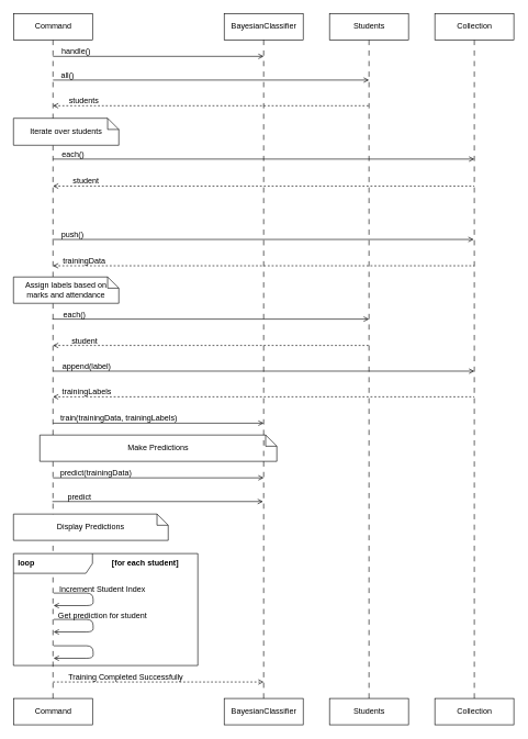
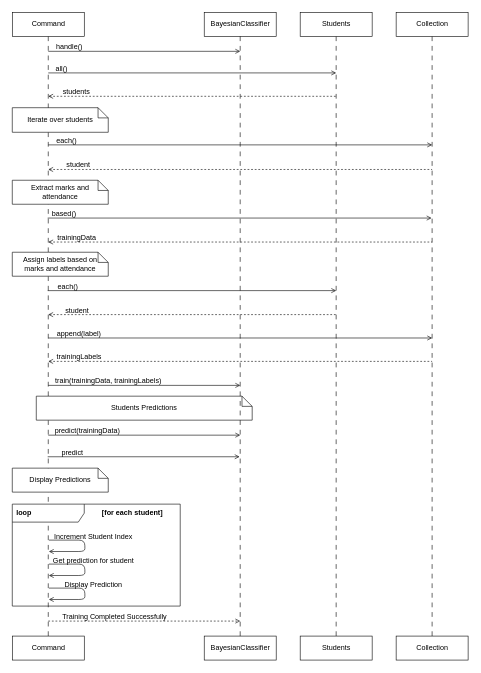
  <mxCell id="0" />
  <mxCell id="1" parent="0" />
  <mxCell id="2" style="edgeStyle=none;html=1;entryX=0.5;entryY=0;entryDx=0;entryDy=0;endArrow=none;endFill=0;dashed=1;dashPattern=8 8;" edge="1" parent="1" source="3" target="9"><mxGeometry relative="1" as="geometry" /></mxCell>
  <mxCell id="3" value="Command" style="html=1;" vertex="1" parent="1"><mxGeometry x="20" y="20" width="120" height="40" as="geometry" /></mxCell>
  <mxCell id="4" value="BayesianClassifier" style="html=1;" vertex="1" parent="1"><mxGeometry x="340" y="20" width="120" height="40" as="geometry" /></mxCell>
  <mxCell id="5" style="edgeStyle=none;html=1;entryX=0.5;entryY=0;entryDx=0;entryDy=0;dashed=1;dashPattern=8 8;endArrow=none;endFill=0;" edge="1" parent="1" source="6" target="11"><mxGeometry relative="1" as="geometry" /></mxCell>
  <mxCell id="6" value="Students" style="html=1;" vertex="1" parent="1"><mxGeometry x="500" y="20" width="120" height="40" as="geometry" /></mxCell>
  <mxCell id="7" style="edgeStyle=none;html=1;entryX=0.5;entryY=0;entryDx=0;entryDy=0;dashed=1;dashPattern=8 8;endArrow=none;endFill=0;" edge="1" parent="1" source="8" target="12"><mxGeometry relative="1" as="geometry" /></mxCell>
  <mxCell id="8" value="Collection" style="html=1;" vertex="1" parent="1"><mxGeometry x="660" y="20" width="120" height="40" as="geometry" /></mxCell>
  <mxCell id="9" value="Command" style="html=1;" vertex="1" parent="1"><mxGeometry x="20" y="1060" width="120" height="40" as="geometry" /></mxCell>
  <mxCell id="10" value="BayesianClassifier" style="html=1;" vertex="1" parent="1"><mxGeometry x="340" y="1060" width="120" height="40" as="geometry" /></mxCell>
  <mxCell id="11" value="Students" style="html=1;" vertex="1" parent="1"><mxGeometry x="500" y="1060" width="120" height="40" as="geometry" /></mxCell>
  <mxCell id="12" value="Collection" style="html=1;" vertex="1" parent="1"><mxGeometry x="660" y="1060" width="120" height="40" as="geometry" /></mxCell>
  <mxCell id="13" value="Iterate over students" style="shape=note2;boundedLbl=1;whiteSpace=wrap;html=1;size=17;verticalAlign=middle;align=center;horizontal=1;labelPosition=center;verticalLabelPosition=middle;spacing=2;" vertex="1" parent="1"><mxGeometry x="20" y="179" width="160" height="41" as="geometry" /></mxCell>
  <mxCell id="14" value="" style="group" vertex="1" connectable="0" parent="1"><mxGeometry x="80" y="99" width="480" height="30" as="geometry" /></mxCell>
  <mxCell id="15" style="edgeStyle=none;html=1;endArrow=open;endFill=0;startArrow=none;startFill=0;" edge="1" parent="14"><mxGeometry relative="1" as="geometry"><mxPoint y="22" as="sourcePoint" /><mxPoint x="480" y="22" as="targetPoint" /></mxGeometry></mxCell>
  <mxCell id="16" value="all()" style="text;html=1;align=center;verticalAlign=middle;resizable=0;points=[];autosize=1;strokeColor=none;fillColor=none;" vertex="1" parent="14"><mxGeometry x="2" width="40" height="30" as="geometry" /></mxCell>
  <mxCell id="17" value="" style="group;align=right;" vertex="1" connectable="0" parent="1"><mxGeometry x="80" y="219" width="640" height="30" as="geometry" /></mxCell>
  <mxCell id="18" style="edgeStyle=none;html=1;endArrow=open;endFill=0;startArrow=none;startFill=0;" edge="1" parent="17"><mxGeometry relative="1" as="geometry"><mxPoint y="22" as="sourcePoint" /><mxPoint x="640" y="22" as="targetPoint" /></mxGeometry></mxCell>
  <mxCell id="19" value="each()" style="text;html=1;align=right;verticalAlign=middle;resizable=0;points=[];autosize=1;strokeColor=none;fillColor=none;" vertex="1" parent="17"><mxGeometry x="-10.667" width="60" height="30" as="geometry" /></mxCell>
  <mxCell id="20" value="" style="group" vertex="1" connectable="0" parent="1"><mxGeometry x="80" y="62" width="320" height="30" as="geometry" /></mxCell>
  <mxCell id="21" style="edgeStyle=none;html=1;endArrow=open;endFill=0;startArrow=none;startFill=0;" edge="1" parent="20"><mxGeometry relative="1" as="geometry"><mxPoint y="23" as="sourcePoint" /><mxPoint x="320" y="23" as="targetPoint" /></mxGeometry></mxCell>
  <mxCell id="22" value="handle()" style="text;html=1;align=center;verticalAlign=middle;resizable=0;points=[];autosize=1;strokeColor=none;fillColor=none;" vertex="1" parent="20"><mxGeometry width="70" height="30" as="geometry" /></mxCell>
  <mxCell id="23" value="" style="group" vertex="1" connectable="0" parent="1"><mxGeometry x="80" y="138" width="480" height="30" as="geometry" /></mxCell>
  <mxCell id="24" style="edgeStyle=none;html=1;endArrow=none;endFill=0;startArrow=open;startFill=0;dashed=1;" edge="1" parent="23"><mxGeometry relative="1" as="geometry"><mxPoint y="22" as="sourcePoint" /><mxPoint x="480" y="22" as="targetPoint" /></mxGeometry></mxCell>
  <mxCell id="25" value="students" style="text;html=1;align=right;verticalAlign=middle;resizable=0;points=[];autosize=1;strokeColor=none;fillColor=none;" vertex="1" parent="23"><mxGeometry x="1" width="70" height="30" as="geometry" /></mxCell>
  <mxCell id="26" value="" style="group" vertex="1" connectable="0" parent="1"><mxGeometry x="80" y="260" width="640" height="30" as="geometry" /></mxCell>
  <mxCell id="27" style="edgeStyle=none;html=1;endArrow=none;endFill=0;startArrow=open;startFill=0;dashed=1;" edge="1" parent="26"><mxGeometry relative="1" as="geometry"><mxPoint y="22" as="sourcePoint" /><mxPoint x="640" y="22" as="targetPoint" /></mxGeometry></mxCell>
  <mxCell id="28" value="student" style="text;html=1;align=right;verticalAlign=middle;resizable=0;points=[];autosize=1;strokeColor=none;fillColor=none;" vertex="1" parent="26"><mxGeometry x="11.333" width="60" height="30" as="geometry" /></mxCell>
+ <mxCell id="29" value="Extract marks and attendance" style="shape=note2;boundedLbl=1;whiteSpace=wrap;html=1;size=17;verticalAlign=middle;align=center;horizontal=1;labelPosition=center;verticalLabelPosition=middle;spacing=2;" vertex="1" parent="1"><mxGeometry x="20" y="300" width="160" height="40" as="geometry" /></mxCell>
  <mxCell id="30" value="" style="group" vertex="1" connectable="0" parent="1"><mxGeometry x="79" y="341" width="640" height="30" as="geometry" /></mxCell>
  <mxCell id="31" style="edgeStyle=none;html=1;endArrow=open;endFill=0;startArrow=none;startFill=0;" edge="1" parent="30"><mxGeometry relative="1" as="geometry"><mxPoint y="22" as="sourcePoint" /><mxPoint x="640" y="22" as="targetPoint" /></mxGeometry></mxCell>
- <mxCell id="32" value="push()" style="text;html=1;align=right;verticalAlign=middle;resizable=0;points=[];autosize=1;strokeColor=none;fillColor=none;" vertex="1" parent="30"><mxGeometry x="-10.667" width="60" height="30" as="geometry" /></mxCell>
+ <mxCell id="32" value="based()" style="text;html=1;align=right;verticalAlign=middle;resizable=0;points=[];autosize=1;strokeColor=none;fillColor=none;" vertex="1" parent="30"><mxGeometry x="-10.667" width="60" height="30" as="geometry" /></mxCell>
  <mxCell id="33" value="" style="group" vertex="1" connectable="0" parent="1"><mxGeometry x="80" y="381" width="640" height="30" as="geometry" /></mxCell>
  <mxCell id="34" style="edgeStyle=none;html=1;endArrow=none;endFill=0;startArrow=open;startFill=0;dashed=1;" edge="1" parent="33"><mxGeometry relative="1" as="geometry"><mxPoint y="22" as="sourcePoint" /><mxPoint x="640" y="22" as="targetPoint" /></mxGeometry></mxCell>
  <mxCell id="35" value="trainingData" style="text;html=1;align=right;verticalAlign=middle;resizable=0;points=[];autosize=1;strokeColor=none;fillColor=none;" vertex="1" parent="33"><mxGeometry x="-8.667" width="90" height="30" as="geometry" /></mxCell>
  <mxCell id="36" value="Assign labels based on marks and attendance" style="shape=note2;boundedLbl=1;whiteSpace=wrap;html=1;size=17;verticalAlign=middle;align=center;horizontal=1;labelPosition=center;verticalLabelPosition=middle;spacing=2;" vertex="1" parent="1"><mxGeometry x="20" y="420" width="160" height="40" as="geometry" /></mxCell>
  <mxCell id="37" value="" style="group;align=right;" vertex="1" connectable="0" parent="1"><mxGeometry x="79" y="462" width="481" height="30" as="geometry" /></mxCell>
  <mxCell id="38" style="edgeStyle=none;html=1;endArrow=open;endFill=0;startArrow=none;startFill=0;" edge="1" parent="37"><mxGeometry relative="1" as="geometry"><mxPoint y="22" as="sourcePoint" /><mxPoint x="481" y="22" as="targetPoint" /></mxGeometry></mxCell>
  <mxCell id="39" value="each()" style="text;html=1;align=right;verticalAlign=middle;resizable=0;points=[];autosize=1;strokeColor=none;fillColor=none;" vertex="1" parent="37"><mxGeometry x="-8.017" width="60" height="30" as="geometry" /></mxCell>
  <mxCell id="40" value="" style="group" vertex="1" connectable="0" parent="1"><mxGeometry x="80" y="502" width="480" height="30" as="geometry" /></mxCell>
  <mxCell id="41" style="edgeStyle=none;html=1;endArrow=none;endFill=0;startArrow=open;startFill=0;dashed=1;" edge="1" parent="40"><mxGeometry relative="1" as="geometry"><mxPoint y="22" as="sourcePoint" /><mxPoint x="480" y="22" as="targetPoint" /></mxGeometry></mxCell>
  <mxCell id="42" value="student" style="text;html=1;align=right;verticalAlign=middle;resizable=0;points=[];autosize=1;strokeColor=none;fillColor=none;" vertex="1" parent="40"><mxGeometry x="8.5" width="60" height="30" as="geometry" /></mxCell>
  <mxCell id="43" value="" style="group" vertex="1" connectable="0" parent="1"><mxGeometry x="80" y="541" width="640" height="30" as="geometry" /></mxCell>
  <mxCell id="44" style="edgeStyle=none;html=1;endArrow=open;endFill=0;startArrow=none;startFill=0;" edge="1" parent="43"><mxGeometry relative="1" as="geometry"><mxPoint y="22" as="sourcePoint" /><mxPoint x="640" y="22" as="targetPoint" /></mxGeometry></mxCell>
  <mxCell id="45" value="append(label)" style="text;html=1;align=center;verticalAlign=middle;resizable=0;points=[];autosize=1;strokeColor=none;fillColor=none;" vertex="1" parent="43"><mxGeometry x="1.333" width="100" height="30" as="geometry" /></mxCell>
  <mxCell id="46" value="" style="group" vertex="1" connectable="0" parent="1"><mxGeometry x="70.333" y="580" width="649.667" height="30" as="geometry" /></mxCell>
  <mxCell id="47" style="edgeStyle=none;html=1;endArrow=none;endFill=0;startArrow=open;startFill=0;dashed=1;" edge="1" parent="46"><mxGeometry relative="1" as="geometry"><mxPoint x="9.667" y="22" as="sourcePoint" /><mxPoint x="649.667" y="22" as="targetPoint" /></mxGeometry></mxCell>
  <mxCell id="48" value="trainingLabels" style="text;html=1;align=right;verticalAlign=middle;resizable=0;points=[];autosize=1;strokeColor=none;fillColor=none;" vertex="1" parent="46"><mxGeometry width="100" height="30" as="geometry" /></mxCell>
  <mxCell id="49" value="" style="group" vertex="1" connectable="0" parent="1"><mxGeometry x="79.667" y="620" width="320.333" height="30" as="geometry" /></mxCell>
  <mxCell id="50" style="edgeStyle=none;html=1;endArrow=open;endFill=0;startArrow=none;startFill=0;" edge="1" parent="49"><mxGeometry relative="1" as="geometry"><mxPoint x="0.333" y="22" as="sourcePoint" /><mxPoint x="320.333" y="22" as="targetPoint" /></mxGeometry></mxCell>
  <mxCell id="51" value="train(trainingData, trainingLabels)" style="text;html=1;align=center;verticalAlign=middle;resizable=0;points=[];autosize=1;strokeColor=none;fillColor=none;" vertex="1" parent="49"><mxGeometry width="200" height="30" as="geometry" /></mxCell>
- <mxCell id="52" value="Make Predictions" style="shape=note2;boundedLbl=1;whiteSpace=wrap;html=1;size=17;verticalAlign=middle;align=center;horizontal=1;labelPosition=center;verticalLabelPosition=middle;spacing=2;" vertex="1" parent="1"><mxGeometry x="60" y="660" width="360" height="40" as="geometry" /></mxCell>
+ <mxCell id="52" value="Students Predictions" style="shape=note2;boundedLbl=1;whiteSpace=wrap;html=1;size=17;verticalAlign=middle;align=center;horizontal=1;labelPosition=center;verticalLabelPosition=middle;spacing=2;" vertex="1" parent="1"><mxGeometry x="60" y="660" width="360" height="40" as="geometry" /></mxCell>
  <mxCell id="53" value="" style="group" vertex="1" connectable="0" parent="1"><mxGeometry x="79.667" y="703" width="320.333" height="30" as="geometry" /></mxCell>
  <mxCell id="54" style="edgeStyle=none;html=1;endArrow=open;endFill=0;startArrow=none;startFill=0;" edge="1" parent="53"><mxGeometry relative="1" as="geometry"><mxPoint x="0.333" y="22" as="sourcePoint" /><mxPoint x="320.333" y="22" as="targetPoint" /></mxGeometry></mxCell>
  <mxCell id="55" value="predict(trainingData)" style="text;html=1;align=center;verticalAlign=middle;resizable=0;points=[];autosize=1;strokeColor=none;fillColor=none;" vertex="1" parent="53"><mxGeometry width="130" height="30" as="geometry" /></mxCell>
  <mxCell id="56" value="" style="group" vertex="1" connectable="0" parent="1"><mxGeometry x="79" y="739" width="320" height="30" as="geometry" /></mxCell>
  <mxCell id="57" style="edgeStyle=none;html=1;endArrow=open;endFill=0;startArrow=none;startFill=0;" edge="1" parent="56"><mxGeometry relative="1" as="geometry"><mxPoint y="22" as="sourcePoint" /><mxPoint x="320" y="22" as="targetPoint" /></mxGeometry></mxCell>
  <mxCell id="58" value="predict" style="text;html=1;align=center;verticalAlign=middle;resizable=0;points=[];autosize=1;strokeColor=none;fillColor=none;" vertex="1" parent="56"><mxGeometry x="0.667" width="80" height="30" as="geometry" /></mxCell>
- <mxCell id="59" value="Display Predictions" style="shape=note2;boundedLbl=1;whiteSpace=wrap;html=1;size=17;verticalAlign=middle;align=center;horizontal=1;labelPosition=center;verticalLabelPosition=middle;spacing=2;" vertex="1" parent="1"><mxGeometry x="20" y="780" width="235" height="40" as="geometry" /></mxCell>
+ <mxCell id="59" value="Display Predictions" style="shape=note2;boundedLbl=1;whiteSpace=wrap;html=1;size=17;verticalAlign=middle;align=center;horizontal=1;labelPosition=center;verticalLabelPosition=middle;spacing=2;" vertex="1" parent="1"><mxGeometry x="20" y="780" width="160" height="40" as="geometry" /></mxCell>
  <mxCell id="60" value="&lt;b&gt;loop&lt;/b&gt;" style="shape=umlFrame;whiteSpace=wrap;html=1;width=120;height=30;boundedLbl=1;verticalAlign=middle;align=left;spacingLeft=5;" vertex="1" parent="1"><mxGeometry x="20" y="840" width="280" height="170" as="geometry" /></mxCell>
  <mxCell id="61" value="&lt;b&gt;[for each student]&lt;/b&gt;" style="text;html=1;align=center;verticalAlign=middle;resizable=0;points=[];autosize=1;strokeColor=none;fillColor=none;" vertex="1" parent="1"><mxGeometry x="160" y="840" width="120" height="30" as="geometry" /></mxCell>
  <mxCell id="62" value="" style="group" vertex="1" connectable="0" parent="1"><mxGeometry x="79.997" y="880" width="150" height="39" as="geometry" /></mxCell>
  <mxCell id="63" style="edgeStyle=none;html=1;entryX=0.5;entryY=0;entryDx=0;entryDy=0;dashed=1;dashPattern=8 8;endArrow=none;endFill=0;" edge="1" parent="62" source="4" target="10"><mxGeometry relative="1" as="geometry" /></mxCell>
  <mxCell id="64" style="edgeStyle=orthogonalEdgeStyle;html=1;endArrow=open;endFill=0;startArrow=none;startFill=0;" edge="1" parent="62"><mxGeometry relative="1" as="geometry"><mxPoint x="1.003" y="20" as="sourcePoint" /><mxPoint x="1.003" y="39" as="targetPoint" /><Array as="points"><mxPoint x="61.003" y="20" /><mxPoint x="61.003" y="39" /></Array></mxGeometry></mxCell>
  <mxCell id="65" value="Increment Student Index" style="text;html=1;align=center;verticalAlign=middle;resizable=0;points=[];autosize=1;strokeColor=none;fillColor=none;" vertex="1" parent="62"><mxGeometry width="150" height="30" as="geometry" /></mxCell>
  <mxCell id="66" value="" style="group" vertex="1" connectable="0" parent="1"><mxGeometry x="79.997" y="920" width="155" height="39" as="geometry" /></mxCell>
  <mxCell id="67" style="edgeStyle=none;html=1;entryX=0.5;entryY=0;entryDx=0;entryDy=0;dashed=1;dashPattern=8 8;endArrow=none;endFill=0;" edge="1" parent="66"><mxGeometry relative="1" as="geometry" /></mxCell>
  <mxCell id="68" style="edgeStyle=orthogonalEdgeStyle;html=1;endArrow=open;endFill=0;startArrow=none;startFill=0;" edge="1" parent="66"><mxGeometry relative="1" as="geometry"><mxPoint x="1.003" y="20" as="sourcePoint" /><mxPoint x="1.003" y="39" as="targetPoint" /><Array as="points"><mxPoint x="61.003" y="20" /><mxPoint x="61.003" y="39" /></Array></mxGeometry></mxCell>
  <mxCell id="69" value="Get prediction for student" style="text;html=1;align=center;verticalAlign=middle;resizable=0;points=[];autosize=1;strokeColor=none;fillColor=none;" vertex="1" parent="66"><mxGeometry x="-5" width="160" height="30" as="geometry" /></mxCell>
  <mxCell id="70" value="" style="group" vertex="1" connectable="0" parent="1"><mxGeometry x="79.997" y="960" width="155" height="39" as="geometry" /></mxCell>
  <mxCell id="71" style="edgeStyle=none;html=1;entryX=0.5;entryY=0;entryDx=0;entryDy=0;dashed=1;dashPattern=8 8;endArrow=none;endFill=0;" edge="1" parent="70"><mxGeometry relative="1" as="geometry" /></mxCell>
  <mxCell id="72" style="edgeStyle=orthogonalEdgeStyle;html=1;endArrow=open;endFill=0;startArrow=none;startFill=0;" edge="1" parent="70"><mxGeometry relative="1" as="geometry"><mxPoint x="1.003" y="20" as="sourcePoint" /><mxPoint x="1.003" y="39" as="targetPoint" /><Array as="points"><mxPoint x="61.003" y="20" /><mxPoint x="61.003" y="39" /></Array></mxGeometry></mxCell>
+ <mxCell id="73" value="Display Prediction" style="text;html=1;align=center;verticalAlign=middle;resizable=0;points=[];autosize=1;strokeColor=none;fillColor=none;" vertex="1" parent="70"><mxGeometry x="15" width="120" height="30" as="geometry" /></mxCell>
  <mxCell id="74" style="edgeStyle=none;html=1;endArrow=open;endFill=0;startArrow=none;startFill=0;dashed=1;" edge="1" parent="1"><mxGeometry relative="1" as="geometry"><mxPoint x="80" y="1035" as="sourcePoint" /><mxPoint x="400" y="1035" as="targetPoint" /></mxGeometry></mxCell>
  <mxCell id="75" value="Training Completed Successfully" style="text;html=1;align=right;verticalAlign=middle;resizable=0;points=[];autosize=1;strokeColor=none;fillColor=none;" vertex="1" parent="1"><mxGeometry x="79.333" y="1013" width="200" height="30" as="geometry" /></mxCell>
